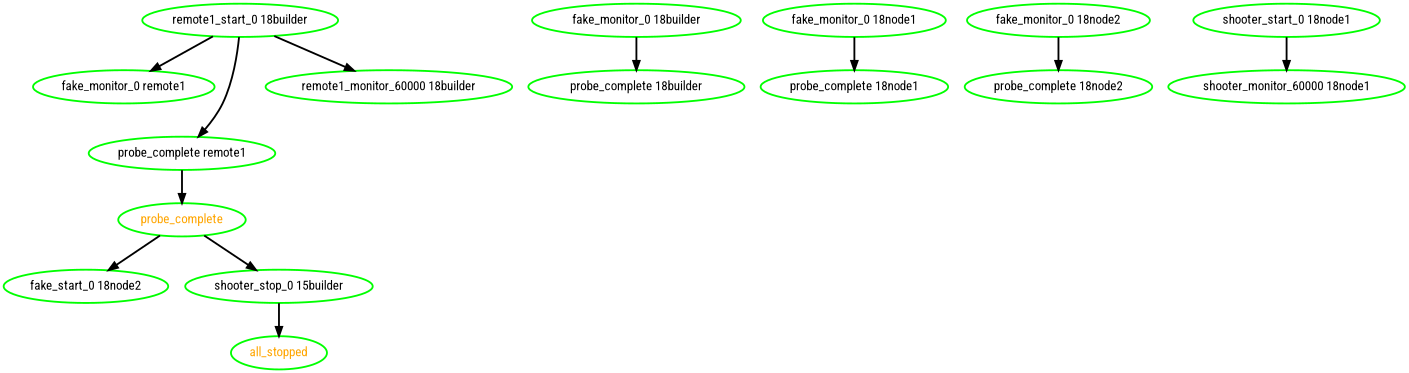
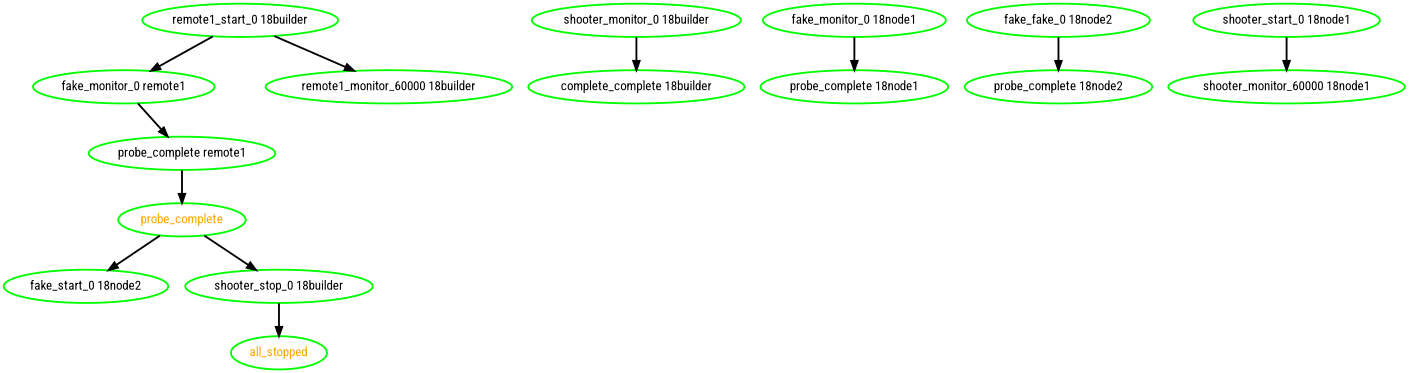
  digraph {
    fontname="Roboto Condensed"
    node [color=green fontcolor=black fontname="Roboto Condensed" style=bold]
    edge [fontname="Roboto Condensed" style=bold]
    all_stopped [fontcolor=orange]
-   "fake_monitor_0 18builder"
-   "probe_complete 18builder"
+   "fake_monitor_0 18builder" [label="shooter_monitor_0 18builder"]
+   "probe_complete 18builder" [label="complete_complete 18builder"]
    "fake_monitor_0 18node1"
    "probe_complete 18node1"
-   "fake_monitor_0 18node2"
+   "fake_monitor_0 18node2" [label="fake_fake_0 18node2"]
    "probe_complete 18node2"
    "fake_monitor_0 remote1"
    "probe_complete remote1"
    probe_complete [fontcolor=orange]
    "fake_start_0 18node2"
-   "shooter_stop_0 18builder" [label="shooter_stop_0 15builder"]
+   "shooter_stop_0 18builder"
    "shooter_start_0 18node1"
    "shooter_monitor_60000 18node1"
    "remote1_start_0 18builder"
    "remote1_monitor_60000 18builder"
    "fake_monitor_0 18builder" -> "probe_complete 18builder"
    "fake_monitor_0 18node1" -> "probe_complete 18node1"
    "fake_monitor_0 18node2" -> "probe_complete 18node2"
-   "remote1_start_0 18builder" -> "probe_complete remote1"
+   "fake_monitor_0 remote1" -> "probe_complete remote1"
    "probe_complete remote1" -> probe_complete
    probe_complete -> "fake_start_0 18node2"
    probe_complete -> "shooter_stop_0 18builder"
    "shooter_stop_0 18builder" -> all_stopped
    "shooter_start_0 18node1" -> "shooter_monitor_60000 18node1"
    "remote1_start_0 18builder" -> "fake_monitor_0 remote1"
    "remote1_start_0 18builder" -> "remote1_monitor_60000 18builder"
  }
